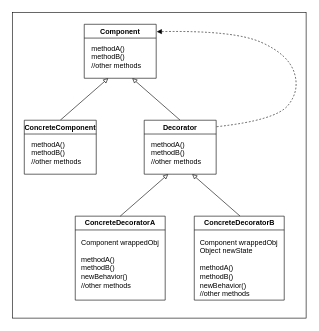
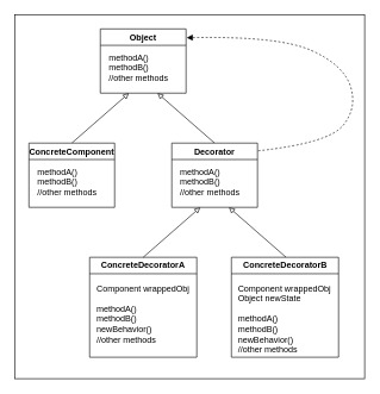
  <mxCell id="0" />
  <mxCell id="1" parent="0" />
- <mxCell id="2" value="Component" style="swimlane;whiteSpace=wrap;html=1;" parent="1" vertex="1"><mxGeometry x="140" y="40" width="120" height="90" as="geometry" /></mxCell>
+ <mxCell id="2" value="Object" style="swimlane;whiteSpace=wrap;html=1;" parent="1" vertex="1"><mxGeometry x="140" y="40" width="120" height="90" as="geometry" /></mxCell>
  <mxCell id="3" value="methodA()&lt;div&gt;methodB()&lt;/div&gt;&lt;div&gt;//other methods&lt;/div&gt;" style="text;html=1;align=left;verticalAlign=middle;whiteSpace=wrap;rounded=0;" parent="2" vertex="1"><mxGeometry x="10" y="30" width="100" height="50" as="geometry" /></mxCell>
  <mxCell id="4" style="edgeStyle=orthogonalEdgeStyle;rounded=0;orthogonalLoop=1;jettySize=auto;html=1;exitX=0.5;exitY=1;exitDx=0;exitDy=0;" edge="1" parent="2" source="3" target="3"><mxGeometry relative="1" as="geometry" /></mxCell>
  <mxCell id="5" value="ConcreteDecoratorA" style="swimlane;whiteSpace=wrap;html=1;swimlaneLine=1;rounded=0;shadow=0;" parent="1" vertex="1"><mxGeometry x="125" y="360" width="150" height="140" as="geometry" /></mxCell>
  <mxCell id="6" value="&lt;div&gt;Component wrappedObj&lt;/div&gt;&lt;div&gt;&lt;br&gt;&lt;/div&gt;methodA()&lt;div&gt;methodB()&lt;br&gt;newBehavior()&lt;/div&gt;&lt;div&gt;//other methods&lt;/div&gt;" style="text;html=1;align=left;verticalAlign=top;whiteSpace=wrap;rounded=0;" vertex="1" parent="5"><mxGeometry x="7.5" y="30" width="135" height="100" as="geometry" /></mxCell>
  <mxCell id="7" value="" style="endArrow=block;html=1;rounded=0;curved=0;endFill=0;" parent="1" edge="1"><mxGeometry width="50" height="50" relative="1" as="geometry"><mxPoint x="100" y="200" as="sourcePoint" /><mxPoint x="180" y="130" as="targetPoint" /></mxGeometry></mxCell>
  <mxCell id="8" value="" style="endArrow=block;html=1;rounded=0;curved=0;endFill=0;" edge="1" parent="1"><mxGeometry width="50" height="50" relative="1" as="geometry"><mxPoint x="300" y="200" as="sourcePoint" /><mxPoint x="220" y="130" as="targetPoint" /></mxGeometry></mxCell>
  <mxCell id="9" value="Decorator" style="swimlane;whiteSpace=wrap;html=1;" vertex="1" parent="1"><mxGeometry x="240" y="200" width="120" height="90" as="geometry" /></mxCell>
  <mxCell id="10" value="methodA()&lt;div&gt;methodB()&lt;/div&gt;&lt;div&gt;//other methods&lt;/div&gt;" style="text;html=1;align=left;verticalAlign=middle;whiteSpace=wrap;rounded=0;" vertex="1" parent="9"><mxGeometry x="10" y="30" width="100" height="50" as="geometry" /></mxCell>
  <mxCell id="11" style="edgeStyle=orthogonalEdgeStyle;rounded=0;orthogonalLoop=1;jettySize=auto;html=1;exitX=0.5;exitY=1;exitDx=0;exitDy=0;" edge="1" parent="9" source="10" target="10"><mxGeometry relative="1" as="geometry" /></mxCell>
  <mxCell id="12" value="ConcreteComponent" style="swimlane;whiteSpace=wrap;html=1;" vertex="1" parent="1"><mxGeometry x="40" y="200" width="120" height="90" as="geometry" /></mxCell>
  <mxCell id="13" value="methodA()&lt;div&gt;methodB()&lt;/div&gt;&lt;div&gt;//other methods&lt;/div&gt;" style="text;html=1;align=left;verticalAlign=middle;whiteSpace=wrap;rounded=0;" vertex="1" parent="12"><mxGeometry x="10" y="30" width="100" height="50" as="geometry" /></mxCell>
  <mxCell id="14" style="edgeStyle=orthogonalEdgeStyle;rounded=0;orthogonalLoop=1;jettySize=auto;html=1;exitX=0.5;exitY=1;exitDx=0;exitDy=0;" edge="1" parent="12" source="13" target="13"><mxGeometry relative="1" as="geometry" /></mxCell>
  <mxCell id="15" value="" style="endArrow=block;html=1;rounded=0;curved=0;endFill=0;" edge="1" parent="1"><mxGeometry width="50" height="50" relative="1" as="geometry"><mxPoint x="200" y="360" as="sourcePoint" /><mxPoint x="280" y="290" as="targetPoint" /></mxGeometry></mxCell>
  <mxCell id="16" value="" style="endArrow=block;html=1;rounded=0;curved=0;endFill=0;" edge="1" parent="1"><mxGeometry width="50" height="50" relative="1" as="geometry"><mxPoint x="400" y="360" as="sourcePoint" /><mxPoint x="320" y="290" as="targetPoint" /></mxGeometry></mxCell>
  <mxCell id="17" value="ConcreteDecoratorB" style="swimlane;whiteSpace=wrap;html=1;" vertex="1" parent="1"><mxGeometry x="323.5" y="360" width="150" height="140" as="geometry" /></mxCell>
  <mxCell id="18" value="&lt;div&gt;Component wrappedObj&lt;br&gt;Object newState&lt;/div&gt;&lt;div&gt;&lt;br&gt;&lt;/div&gt;methodA()&lt;div&gt;methodB()&lt;br&gt;newBehavior()&lt;/div&gt;&lt;div&gt;//other methods&lt;/div&gt;" style="text;html=1;align=left;verticalAlign=top;whiteSpace=wrap;rounded=0;" vertex="1" parent="17"><mxGeometry x="7.5" y="30" width="135" height="100" as="geometry" /></mxCell>
  <mxCell id="19" value="" style="curved=1;endArrow=block;html=1;rounded=0;entryX=1.007;entryY=0.137;entryDx=0;entryDy=0;entryPerimeter=0;exitX=1.007;exitY=0.12;exitDx=0;exitDy=0;exitPerimeter=0;endFill=1;dashed=1;" edge="1" parent="1" source="9" target="2"><mxGeometry width="50" height="50" relative="1" as="geometry"><mxPoint x="473.5" y="80" as="sourcePoint" /><mxPoint x="423.5" y="130" as="targetPoint" /><Array as="points"><mxPoint x="460" y="200" /><mxPoint x="500" y="150" /><mxPoint x="480" y="90" /><mxPoint x="390" y="50" /></Array></mxGeometry></mxCell>
  <mxCell id="20" value="" style="rounded=0;whiteSpace=wrap;html=1;fillColor=none;" vertex="1" parent="1"><mxGeometry x="20" y="20" width="490" height="510" as="geometry" /></mxCell>
